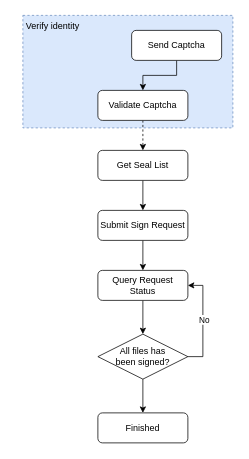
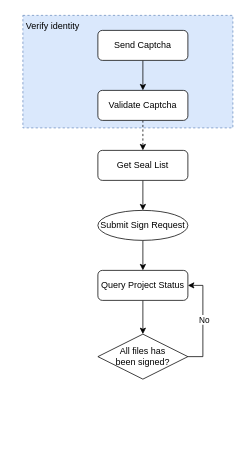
  <mxCell id="0" />
  <mxCell id="1" parent="0" />
  <mxCell id="2" value="" style="rounded=0;whiteSpace=wrap;html=1;fillColor=#dae8fc;strokeColor=#6c8ebf;dashed=1;" vertex="1" parent="1"><mxGeometry x="30" y="20" width="280" height="150" as="geometry" /></mxCell>
  <mxCell id="3" value="" style="edgeStyle=orthogonalEdgeStyle;rounded=0;orthogonalLoop=1;jettySize=auto;html=1;" edge="1" parent="1" source="4" target="6"><mxGeometry relative="1" as="geometry" /></mxCell>
- <mxCell id="4" value="Send Captcha" style="rounded=1;whiteSpace=wrap;html=1;fontSize=12;glass=0;strokeWidth=1;shadow=0;" parent="1" vertex="1"><mxGeometry x="175" y="40" width="120" height="40" as="geometry" /></mxCell>
+ <mxCell id="4" value="Send Captcha" style="rounded=1;whiteSpace=wrap;html=1;fontSize=12;glass=0;strokeWidth=1;shadow=0;" parent="1" vertex="1"><mxGeometry x="130" y="40" width="120" height="40" as="geometry" /></mxCell>
  <mxCell id="5" value="" style="edgeStyle=orthogonalEdgeStyle;rounded=0;orthogonalLoop=1;jettySize=auto;html=1;dashed=1;" edge="1" parent="1" source="6" target="8"><mxGeometry relative="1" as="geometry" /></mxCell>
  <mxCell id="6" value="Validate Captcha" style="rounded=1;whiteSpace=wrap;html=1;fontSize=12;glass=0;strokeWidth=1;shadow=0;" vertex="1" parent="1"><mxGeometry x="130" y="120" width="120" height="40" as="geometry" /></mxCell>
  <mxCell id="7" value="" style="edgeStyle=orthogonalEdgeStyle;rounded=0;orthogonalLoop=1;jettySize=auto;html=1;" edge="1" parent="1" source="8" target="10"><mxGeometry relative="1" as="geometry" /></mxCell>
  <mxCell id="8" value="Get Seal List" style="rounded=1;whiteSpace=wrap;html=1;fontSize=12;glass=0;strokeWidth=1;shadow=0;" vertex="1" parent="1"><mxGeometry x="130" y="200" width="120" height="40" as="geometry" /></mxCell>
  <mxCell id="9" value="" style="edgeStyle=orthogonalEdgeStyle;rounded=0;orthogonalLoop=1;jettySize=auto;html=1;" edge="1" parent="1" source="10" target="12"><mxGeometry relative="1" as="geometry" /></mxCell>
- <mxCell id="10" value="Submit Sign Request" style="rounded=1;whiteSpace=wrap;html=1;fontSize=12;glass=0;strokeWidth=1;shadow=0;" vertex="1" parent="1"><mxGeometry x="130" y="280" width="120" height="40" as="geometry" /></mxCell>
+ <mxCell id="10" value="Submit Sign Request" style="ellipse;whiteSpace=wrap;html=1;fontSize=12;glass=0;strokeWidth=1;shadow=0;" vertex="1" parent="1"><mxGeometry x="130" y="280" width="120" height="40" as="geometry" /></mxCell>
  <mxCell id="11" value="" style="edgeStyle=orthogonalEdgeStyle;rounded=0;orthogonalLoop=1;jettySize=auto;html=1;" edge="1" parent="1" source="12" target="16"><mxGeometry relative="1" as="geometry" /></mxCell>
- <mxCell id="12" value="Query Request Status" style="rounded=1;whiteSpace=wrap;html=1;fontSize=12;glass=0;strokeWidth=1;shadow=0;" vertex="1" parent="1"><mxGeometry x="130" y="360" width="120" height="40" as="geometry" /></mxCell>
+ <mxCell id="12" value="Query Project Status" style="rounded=1;whiteSpace=wrap;html=1;fontSize=12;glass=0;strokeWidth=1;shadow=0;" vertex="1" parent="1"><mxGeometry x="130" y="360" width="120" height="40" as="geometry" /></mxCell>
  <mxCell id="13" style="edgeStyle=orthogonalEdgeStyle;rounded=0;orthogonalLoop=1;jettySize=auto;html=1;entryX=1;entryY=0.5;entryDx=0;entryDy=0;" edge="1" parent="1" source="16" target="12"><mxGeometry relative="1" as="geometry"><Array as="points"><mxPoint x="270" y="475" /><mxPoint x="270" y="380" /></Array></mxGeometry></mxCell>
  <mxCell id="14" value="No" style="edgeLabel;html=1;align=center;verticalAlign=middle;resizable=0;points=[];" vertex="1" connectable="0" parent="13"><mxGeometry x="0.037" y="-1" relative="1" as="geometry"><mxPoint as="offset" /></mxGeometry></mxCell>
- <mxCell id="15" value="" style="edgeStyle=orthogonalEdgeStyle;rounded=0;orthogonalLoop=1;jettySize=auto;html=1;" edge="1" parent="1" source="16" target="17"><mxGeometry relative="1" as="geometry" /></mxCell>
  <mxCell id="16" value="All files has &lt;br&gt;been signed?" style="rhombus;whiteSpace=wrap;html=1;" vertex="1" parent="1"><mxGeometry x="130" y="445" width="120" height="60" as="geometry" /></mxCell>
- <mxCell id="17" value="Finished" style="rounded=1;whiteSpace=wrap;html=1;fontSize=12;glass=0;strokeWidth=1;shadow=0;" vertex="1" parent="1"><mxGeometry x="130" y="550" width="120" height="40" as="geometry" /></mxCell>
  <mxCell id="18" value="Verify identity" style="text;html=1;strokeColor=none;fillColor=none;align=center;verticalAlign=middle;whiteSpace=wrap;rounded=0;" vertex="1" parent="1"><mxGeometry x="20" y="20" width="100" height="30" as="geometry" /></mxCell>
